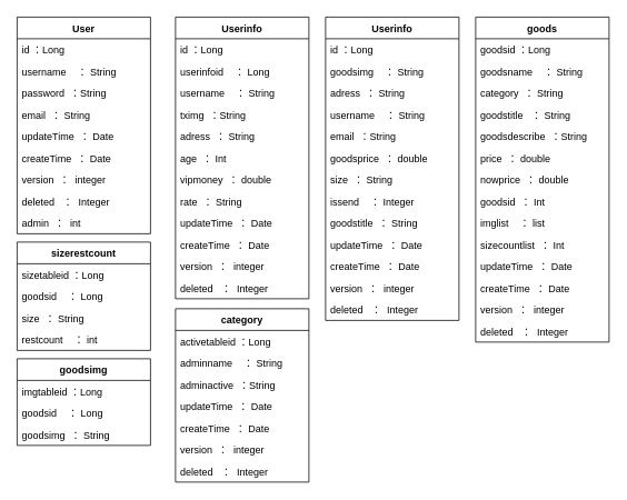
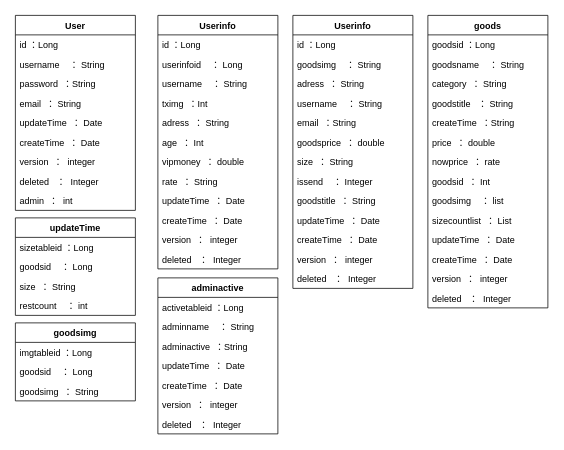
  <mxCell id="0" />
  <mxCell id="1" parent="0" />
  <mxCell id="2" value="User" style="swimlane;fontStyle=1;align=center;verticalAlign=top;childLayout=stackLayout;horizontal=1;startSize=26;horizontalStack=0;resizeParent=1;resizeParentMax=0;resizeLast=0;collapsible=1;marginBottom=0;" vertex="1" parent="1"><mxGeometry x="20" y="20" width="160" height="260" as="geometry" /></mxCell>
  <mxCell id="3" value="id ：Long" style="text;strokeColor=none;fillColor=none;align=left;verticalAlign=top;spacingLeft=4;spacingRight=4;overflow=hidden;rotatable=0;points=[[0,0.5],[1,0.5]];portConstraint=eastwest;" vertex="1" parent="2"><mxGeometry y="26" width="160" height="26" as="geometry" /></mxCell>
  <mxCell id="4" value="username    ： String" style="text;strokeColor=none;fillColor=none;align=left;verticalAlign=top;spacingLeft=4;spacingRight=4;overflow=hidden;rotatable=0;points=[[0,0.5],[1,0.5]];portConstraint=eastwest;" vertex="1" parent="2"><mxGeometry y="52" width="160" height="26" as="geometry" /></mxCell>
  <mxCell id="5" value="password  ：String" style="text;strokeColor=none;fillColor=none;align=left;verticalAlign=top;spacingLeft=4;spacingRight=4;overflow=hidden;rotatable=0;points=[[0,0.5],[1,0.5]];portConstraint=eastwest;" vertex="1" parent="2"><mxGeometry y="78" width="160" height="26" as="geometry" /></mxCell>
  <mxCell id="6" value="email  ： String" style="text;strokeColor=none;fillColor=none;align=left;verticalAlign=top;spacingLeft=4;spacingRight=4;overflow=hidden;rotatable=0;points=[[0,0.5],[1,0.5]];portConstraint=eastwest;" vertex="1" parent="2"><mxGeometry y="104" width="160" height="26" as="geometry" /></mxCell>
  <mxCell id="7" value="updateTime  ： Date" style="text;strokeColor=none;fillColor=none;align=left;verticalAlign=top;spacingLeft=4;spacingRight=4;overflow=hidden;rotatable=0;points=[[0,0.5],[1,0.5]];portConstraint=eastwest;" vertex="1" parent="2"><mxGeometry y="130" width="160" height="26" as="geometry" /></mxCell>
  <mxCell id="8" value="createTime  ： Date" style="text;strokeColor=none;fillColor=none;align=left;verticalAlign=top;spacingLeft=4;spacingRight=4;overflow=hidden;rotatable=0;points=[[0,0.5],[1,0.5]];portConstraint=eastwest;" vertex="1" parent="2"><mxGeometry y="156" width="160" height="26" as="geometry" /></mxCell>
  <mxCell id="9" value="version  ：  integer" style="text;strokeColor=none;fillColor=none;align=left;verticalAlign=top;spacingLeft=4;spacingRight=4;overflow=hidden;rotatable=0;points=[[0,0.5],[1,0.5]];portConstraint=eastwest;" vertex="1" parent="2"><mxGeometry y="182" width="160" height="26" as="geometry" /></mxCell>
  <mxCell id="10" value="deleted   ：  Integer" style="text;strokeColor=none;fillColor=none;align=left;verticalAlign=top;spacingLeft=4;spacingRight=4;overflow=hidden;rotatable=0;points=[[0,0.5],[1,0.5]];portConstraint=eastwest;" vertex="1" parent="2"><mxGeometry y="208" width="160" height="26" as="geometry" /></mxCell>
  <mxCell id="11" value="admin  ：  int" style="text;strokeColor=none;fillColor=none;align=left;verticalAlign=top;spacingLeft=4;spacingRight=4;overflow=hidden;rotatable=0;points=[[0,0.5],[1,0.5]];portConstraint=eastwest;" vertex="1" parent="2"><mxGeometry y="234" width="160" height="26" as="geometry" /></mxCell>
  <mxCell id="12" value="Userinfo" style="swimlane;fontStyle=1;align=center;verticalAlign=top;childLayout=stackLayout;horizontal=1;startSize=26;horizontalStack=0;resizeParent=1;resizeParentMax=0;resizeLast=0;collapsible=1;marginBottom=0;" vertex="1" parent="1"><mxGeometry x="210" y="20" width="160" height="338" as="geometry" /></mxCell>
  <mxCell id="13" value="id ：Long" style="text;strokeColor=none;fillColor=none;align=left;verticalAlign=top;spacingLeft=4;spacingRight=4;overflow=hidden;rotatable=0;points=[[0,0.5],[1,0.5]];portConstraint=eastwest;" vertex="1" parent="12"><mxGeometry y="26" width="160" height="26" as="geometry" /></mxCell>
  <mxCell id="14" value="userinfoid    ： Long" style="text;strokeColor=none;fillColor=none;align=left;verticalAlign=top;spacingLeft=4;spacingRight=4;overflow=hidden;rotatable=0;points=[[0,0.5],[1,0.5]];portConstraint=eastwest;" vertex="1" parent="12"><mxGeometry y="52" width="160" height="26" as="geometry" /></mxCell>
  <mxCell id="15" value="username    ： String" style="text;strokeColor=none;fillColor=none;align=left;verticalAlign=top;spacingLeft=4;spacingRight=4;overflow=hidden;rotatable=0;points=[[0,0.5],[1,0.5]];portConstraint=eastwest;" vertex="1" parent="12"><mxGeometry y="78" width="160" height="26" as="geometry" /></mxCell>
- <mxCell id="16" value="tximg  ：String" style="text;strokeColor=none;fillColor=none;align=left;verticalAlign=top;spacingLeft=4;spacingRight=4;overflow=hidden;rotatable=0;points=[[0,0.5],[1,0.5]];portConstraint=eastwest;" vertex="1" parent="12"><mxGeometry y="104" width="160" height="26" as="geometry" /></mxCell>
+ <mxCell id="16" value="tximg  ：Int" style="text;strokeColor=none;fillColor=none;align=left;verticalAlign=top;spacingLeft=4;spacingRight=4;overflow=hidden;rotatable=0;points=[[0,0.5],[1,0.5]];portConstraint=eastwest;" vertex="1" parent="12"><mxGeometry y="104" width="160" height="26" as="geometry" /></mxCell>
  <mxCell id="17" value="adress  ： String" style="text;strokeColor=none;fillColor=none;align=left;verticalAlign=top;spacingLeft=4;spacingRight=4;overflow=hidden;rotatable=0;points=[[0,0.5],[1,0.5]];portConstraint=eastwest;" vertex="1" parent="12"><mxGeometry y="130" width="160" height="26" as="geometry" /></mxCell>
  <mxCell id="18" value="age  ： Int" style="text;strokeColor=none;fillColor=none;align=left;verticalAlign=top;spacingLeft=4;spacingRight=4;overflow=hidden;rotatable=0;points=[[0,0.5],[1,0.5]];portConstraint=eastwest;" vertex="1" parent="12"><mxGeometry y="156" width="160" height="26" as="geometry" /></mxCell>
  <mxCell id="19" value="vipmoney  ： double" style="text;strokeColor=none;fillColor=none;align=left;verticalAlign=top;spacingLeft=4;spacingRight=4;overflow=hidden;rotatable=0;points=[[0,0.5],[1,0.5]];portConstraint=eastwest;" vertex="1" parent="12"><mxGeometry y="182" width="160" height="26" as="geometry" /></mxCell>
  <mxCell id="20" value="rate  ： String" style="text;strokeColor=none;fillColor=none;align=left;verticalAlign=top;spacingLeft=4;spacingRight=4;overflow=hidden;rotatable=0;points=[[0,0.5],[1,0.5]];portConstraint=eastwest;" vertex="1" parent="12"><mxGeometry y="208" width="160" height="26" as="geometry" /></mxCell>
  <mxCell id="21" value="updateTime  ： Date" style="text;strokeColor=none;fillColor=none;align=left;verticalAlign=top;spacingLeft=4;spacingRight=4;overflow=hidden;rotatable=0;points=[[0,0.5],[1,0.5]];portConstraint=eastwest;" vertex="1" parent="12"><mxGeometry y="234" width="160" height="26" as="geometry" /></mxCell>
  <mxCell id="22" value="createTime  ： Date" style="text;strokeColor=none;fillColor=none;align=left;verticalAlign=top;spacingLeft=4;spacingRight=4;overflow=hidden;rotatable=0;points=[[0,0.5],[1,0.5]];portConstraint=eastwest;" vertex="1" parent="12"><mxGeometry y="260" width="160" height="26" as="geometry" /></mxCell>
  <mxCell id="23" value="version  ：  integer" style="text;strokeColor=none;fillColor=none;align=left;verticalAlign=top;spacingLeft=4;spacingRight=4;overflow=hidden;rotatable=0;points=[[0,0.5],[1,0.5]];portConstraint=eastwest;" vertex="1" parent="12"><mxGeometry y="286" width="160" height="26" as="geometry" /></mxCell>
  <mxCell id="24" value="deleted   ：  Integer" style="text;strokeColor=none;fillColor=none;align=left;verticalAlign=top;spacingLeft=4;spacingRight=4;overflow=hidden;rotatable=0;points=[[0,0.5],[1,0.5]];portConstraint=eastwest;" vertex="1" parent="12"><mxGeometry y="312" width="160" height="26" as="geometry" /></mxCell>
  <mxCell id="25" value="Userinfo" style="swimlane;fontStyle=1;align=center;verticalAlign=top;childLayout=stackLayout;horizontal=1;startSize=26;horizontalStack=0;resizeParent=1;resizeParentMax=0;resizeLast=0;collapsible=1;marginBottom=0;" vertex="1" parent="1"><mxGeometry x="390" y="20" width="160" height="364" as="geometry" /></mxCell>
  <mxCell id="26" value="id ：Long" style="text;strokeColor=none;fillColor=none;align=left;verticalAlign=top;spacingLeft=4;spacingRight=4;overflow=hidden;rotatable=0;points=[[0,0.5],[1,0.5]];portConstraint=eastwest;" vertex="1" parent="25"><mxGeometry y="26" width="160" height="26" as="geometry" /></mxCell>
  <mxCell id="27" value="goodsimg    ： String" style="text;strokeColor=none;fillColor=none;align=left;verticalAlign=top;spacingLeft=4;spacingRight=4;overflow=hidden;rotatable=0;points=[[0,0.5],[1,0.5]];portConstraint=eastwest;" vertex="1" parent="25"><mxGeometry y="52" width="160" height="26" as="geometry" /></mxCell>
  <mxCell id="28" value="adress  ： String" style="text;strokeColor=none;fillColor=none;align=left;verticalAlign=top;spacingLeft=4;spacingRight=4;overflow=hidden;rotatable=0;points=[[0,0.5],[1,0.5]];portConstraint=eastwest;" vertex="1" parent="25"><mxGeometry y="78" width="160" height="26" as="geometry" /></mxCell>
  <mxCell id="29" value="username    ： String" style="text;strokeColor=none;fillColor=none;align=left;verticalAlign=top;spacingLeft=4;spacingRight=4;overflow=hidden;rotatable=0;points=[[0,0.5],[1,0.5]];portConstraint=eastwest;" vertex="1" parent="25"><mxGeometry y="104" width="160" height="26" as="geometry" /></mxCell>
  <mxCell id="30" value="email  ：String" style="text;strokeColor=none;fillColor=none;align=left;verticalAlign=top;spacingLeft=4;spacingRight=4;overflow=hidden;rotatable=0;points=[[0,0.5],[1,0.5]];portConstraint=eastwest;" vertex="1" parent="25"><mxGeometry y="130" width="160" height="26" as="geometry" /></mxCell>
  <mxCell id="31" value="goodsprice  ： double" style="text;strokeColor=none;fillColor=none;align=left;verticalAlign=top;spacingLeft=4;spacingRight=4;overflow=hidden;rotatable=0;points=[[0,0.5],[1,0.5]];portConstraint=eastwest;" vertex="1" parent="25"><mxGeometry y="156" width="160" height="26" as="geometry" /></mxCell>
  <mxCell id="32" value="size  ： String" style="text;strokeColor=none;fillColor=none;align=left;verticalAlign=top;spacingLeft=4;spacingRight=4;overflow=hidden;rotatable=0;points=[[0,0.5],[1,0.5]];portConstraint=eastwest;" vertex="1" parent="25"><mxGeometry y="182" width="160" height="26" as="geometry" /></mxCell>
  <mxCell id="33" value="issend    ： Integer" style="text;strokeColor=none;fillColor=none;align=left;verticalAlign=top;spacingLeft=4;spacingRight=4;overflow=hidden;rotatable=0;points=[[0,0.5],[1,0.5]];portConstraint=eastwest;" vertex="1" parent="25"><mxGeometry y="208" width="160" height="26" as="geometry" /></mxCell>
  <mxCell id="34" value="goodstitle  ： String" style="text;strokeColor=none;fillColor=none;align=left;verticalAlign=top;spacingLeft=4;spacingRight=4;overflow=hidden;rotatable=0;points=[[0,0.5],[1,0.5]];portConstraint=eastwest;" vertex="1" parent="25"><mxGeometry y="234" width="160" height="26" as="geometry" /></mxCell>
  <mxCell id="35" value="updateTime  ： Date" style="text;strokeColor=none;fillColor=none;align=left;verticalAlign=top;spacingLeft=4;spacingRight=4;overflow=hidden;rotatable=0;points=[[0,0.5],[1,0.5]];portConstraint=eastwest;" vertex="1" parent="25"><mxGeometry y="260" width="160" height="26" as="geometry" /></mxCell>
  <mxCell id="36" value="createTime  ： Date" style="text;strokeColor=none;fillColor=none;align=left;verticalAlign=top;spacingLeft=4;spacingRight=4;overflow=hidden;rotatable=0;points=[[0,0.5],[1,0.5]];portConstraint=eastwest;" vertex="1" parent="25"><mxGeometry y="286" width="160" height="26" as="geometry" /></mxCell>
  <mxCell id="37" value="version  ：  integer" style="text;strokeColor=none;fillColor=none;align=left;verticalAlign=top;spacingLeft=4;spacingRight=4;overflow=hidden;rotatable=0;points=[[0,0.5],[1,0.5]];portConstraint=eastwest;" vertex="1" parent="25"><mxGeometry y="312" width="160" height="26" as="geometry" /></mxCell>
  <mxCell id="38" value="deleted   ：  Integer" style="text;strokeColor=none;fillColor=none;align=left;verticalAlign=top;spacingLeft=4;spacingRight=4;overflow=hidden;rotatable=0;points=[[0,0.5],[1,0.5]];portConstraint=eastwest;" vertex="1" parent="25"><mxGeometry y="338" width="160" height="26" as="geometry" /></mxCell>
- <mxCell id="39" value="sizerestcount" style="swimlane;fontStyle=1;align=center;verticalAlign=top;childLayout=stackLayout;horizontal=1;startSize=26;horizontalStack=0;resizeParent=1;resizeParentMax=0;resizeLast=0;collapsible=1;marginBottom=0;" vertex="1" parent="1"><mxGeometry x="20" y="290" width="160" height="130" as="geometry" /></mxCell>
+ <mxCell id="39" value="updateTime" style="swimlane;fontStyle=1;align=center;verticalAlign=top;childLayout=stackLayout;horizontal=1;startSize=26;horizontalStack=0;resizeParent=1;resizeParentMax=0;resizeLast=0;collapsible=1;marginBottom=0;" vertex="1" parent="1"><mxGeometry x="20" y="290" width="160" height="130" as="geometry" /></mxCell>
  <mxCell id="40" value="sizetableid ：Long" style="text;strokeColor=none;fillColor=none;align=left;verticalAlign=top;spacingLeft=4;spacingRight=4;overflow=hidden;rotatable=0;points=[[0,0.5],[1,0.5]];portConstraint=eastwest;" vertex="1" parent="39"><mxGeometry y="26" width="160" height="26" as="geometry" /></mxCell>
  <mxCell id="41" value="goodsid    ： Long" style="text;strokeColor=none;fillColor=none;align=left;verticalAlign=top;spacingLeft=4;spacingRight=4;overflow=hidden;rotatable=0;points=[[0,0.5],[1,0.5]];portConstraint=eastwest;" vertex="1" parent="39"><mxGeometry y="52" width="160" height="26" as="geometry" /></mxCell>
  <mxCell id="42" value="size  ： String" style="text;strokeColor=none;fillColor=none;align=left;verticalAlign=top;spacingLeft=4;spacingRight=4;overflow=hidden;rotatable=0;points=[[0,0.5],[1,0.5]];portConstraint=eastwest;" vertex="1" parent="39"><mxGeometry y="78" width="160" height="26" as="geometry" /></mxCell>
  <mxCell id="43" value="restcount    ： int" style="text;strokeColor=none;fillColor=none;align=left;verticalAlign=top;spacingLeft=4;spacingRight=4;overflow=hidden;rotatable=0;points=[[0,0.5],[1,0.5]];portConstraint=eastwest;" vertex="1" parent="39"><mxGeometry y="104" width="160" height="26" as="geometry" /></mxCell>
  <mxCell id="44" value="goodsimg" style="swimlane;fontStyle=1;align=center;verticalAlign=top;childLayout=stackLayout;horizontal=1;startSize=26;horizontalStack=0;resizeParent=1;resizeParentMax=0;resizeLast=0;collapsible=1;marginBottom=0;" vertex="1" parent="1"><mxGeometry x="20" y="430" width="160" height="104" as="geometry" /></mxCell>
  <mxCell id="45" value="imgtableid ：Long" style="text;strokeColor=none;fillColor=none;align=left;verticalAlign=top;spacingLeft=4;spacingRight=4;overflow=hidden;rotatable=0;points=[[0,0.5],[1,0.5]];portConstraint=eastwest;" vertex="1" parent="44"><mxGeometry y="26" width="160" height="26" as="geometry" /></mxCell>
  <mxCell id="46" value="goodsid    ： Long" style="text;strokeColor=none;fillColor=none;align=left;verticalAlign=top;spacingLeft=4;spacingRight=4;overflow=hidden;rotatable=0;points=[[0,0.5],[1,0.5]];portConstraint=eastwest;" vertex="1" parent="44"><mxGeometry y="52" width="160" height="26" as="geometry" /></mxCell>
  <mxCell id="47" value="goodsimg  ： String" style="text;strokeColor=none;fillColor=none;align=left;verticalAlign=top;spacingLeft=4;spacingRight=4;overflow=hidden;rotatable=0;points=[[0,0.5],[1,0.5]];portConstraint=eastwest;" vertex="1" parent="44"><mxGeometry y="78" width="160" height="26" as="geometry" /></mxCell>
- <mxCell id="48" value="category" style="swimlane;fontStyle=1;align=center;verticalAlign=top;childLayout=stackLayout;horizontal=1;startSize=26;horizontalStack=0;resizeParent=1;resizeParentMax=0;resizeLast=0;collapsible=1;marginBottom=0;" vertex="1" parent="1"><mxGeometry x="210" y="370" width="160" height="208" as="geometry" /></mxCell>
+ <mxCell id="48" value="adminactive" style="swimlane;fontStyle=1;align=center;verticalAlign=top;childLayout=stackLayout;horizontal=1;startSize=26;horizontalStack=0;resizeParent=1;resizeParentMax=0;resizeLast=0;collapsible=1;marginBottom=0;" vertex="1" parent="1"><mxGeometry x="210" y="370" width="160" height="208" as="geometry" /></mxCell>
  <mxCell id="49" value="activetableid ：Long" style="text;strokeColor=none;fillColor=none;align=left;verticalAlign=top;spacingLeft=4;spacingRight=4;overflow=hidden;rotatable=0;points=[[0,0.5],[1,0.5]];portConstraint=eastwest;" vertex="1" parent="48"><mxGeometry y="26" width="160" height="26" as="geometry" /></mxCell>
  <mxCell id="50" value="adminname    ： String" style="text;strokeColor=none;fillColor=none;align=left;verticalAlign=top;spacingLeft=4;spacingRight=4;overflow=hidden;rotatable=0;points=[[0,0.5],[1,0.5]];portConstraint=eastwest;" vertex="1" parent="48"><mxGeometry y="52" width="160" height="26" as="geometry" /></mxCell>
  <mxCell id="51" value="adminactive  ：String" style="text;strokeColor=none;fillColor=none;align=left;verticalAlign=top;spacingLeft=4;spacingRight=4;overflow=hidden;rotatable=0;points=[[0,0.5],[1,0.5]];portConstraint=eastwest;" vertex="1" parent="48"><mxGeometry y="78" width="160" height="26" as="geometry" /></mxCell>
  <mxCell id="52" value="updateTime  ： Date" style="text;strokeColor=none;fillColor=none;align=left;verticalAlign=top;spacingLeft=4;spacingRight=4;overflow=hidden;rotatable=0;points=[[0,0.5],[1,0.5]];portConstraint=eastwest;" vertex="1" parent="48"><mxGeometry y="104" width="160" height="26" as="geometry" /></mxCell>
  <mxCell id="53" value="createTime  ： Date" style="text;strokeColor=none;fillColor=none;align=left;verticalAlign=top;spacingLeft=4;spacingRight=4;overflow=hidden;rotatable=0;points=[[0,0.5],[1,0.5]];portConstraint=eastwest;" vertex="1" parent="48"><mxGeometry y="130" width="160" height="26" as="geometry" /></mxCell>
  <mxCell id="54" value="version  ：  integer" style="text;strokeColor=none;fillColor=none;align=left;verticalAlign=top;spacingLeft=4;spacingRight=4;overflow=hidden;rotatable=0;points=[[0,0.5],[1,0.5]];portConstraint=eastwest;" vertex="1" parent="48"><mxGeometry y="156" width="160" height="26" as="geometry" /></mxCell>
  <mxCell id="55" value="deleted   ：  Integer" style="text;strokeColor=none;fillColor=none;align=left;verticalAlign=top;spacingLeft=4;spacingRight=4;overflow=hidden;rotatable=0;points=[[0,0.5],[1,0.5]];portConstraint=eastwest;" vertex="1" parent="48"><mxGeometry y="182" width="160" height="26" as="geometry" /></mxCell>
  <mxCell id="56" value="goods" style="swimlane;fontStyle=1;align=center;verticalAlign=top;childLayout=stackLayout;horizontal=1;startSize=26;horizontalStack=0;resizeParent=1;resizeParentMax=0;resizeLast=0;collapsible=1;marginBottom=0;" vertex="1" parent="1"><mxGeometry x="570" y="20" width="160" height="390" as="geometry" /></mxCell>
  <mxCell id="57" value="goodsid ：Long" style="text;strokeColor=none;fillColor=none;align=left;verticalAlign=top;spacingLeft=4;spacingRight=4;overflow=hidden;rotatable=0;points=[[0,0.5],[1,0.5]];portConstraint=eastwest;" vertex="1" parent="56"><mxGeometry y="26" width="160" height="26" as="geometry" /></mxCell>
  <mxCell id="58" value="goodsname    ： String" style="text;strokeColor=none;fillColor=none;align=left;verticalAlign=top;spacingLeft=4;spacingRight=4;overflow=hidden;rotatable=0;points=[[0,0.5],[1,0.5]];portConstraint=eastwest;" vertex="1" parent="56"><mxGeometry y="52" width="160" height="26" as="geometry" /></mxCell>
  <mxCell id="59" value="category  ： String" style="text;strokeColor=none;fillColor=none;align=left;verticalAlign=top;spacingLeft=4;spacingRight=4;overflow=hidden;rotatable=0;points=[[0,0.5],[1,0.5]];portConstraint=eastwest;" vertex="1" parent="56"><mxGeometry y="78" width="160" height="26" as="geometry" /></mxCell>
  <mxCell id="60" value="goodstitle   ： String" style="text;strokeColor=none;fillColor=none;align=left;verticalAlign=top;spacingLeft=4;spacingRight=4;overflow=hidden;rotatable=0;points=[[0,0.5],[1,0.5]];portConstraint=eastwest;" vertex="1" parent="56"><mxGeometry y="104" width="160" height="26" as="geometry" /></mxCell>
- <mxCell id="61" value="goodsdescribe  ：String" style="text;strokeColor=none;fillColor=none;align=left;verticalAlign=top;spacingLeft=4;spacingRight=4;overflow=hidden;rotatable=0;points=[[0,0.5],[1,0.5]];portConstraint=eastwest;" vertex="1" parent="56"><mxGeometry y="130" width="160" height="26" as="geometry" /></mxCell>
+ <mxCell id="61" value="createTime  ：String" style="text;strokeColor=none;fillColor=none;align=left;verticalAlign=top;spacingLeft=4;spacingRight=4;overflow=hidden;rotatable=0;points=[[0,0.5],[1,0.5]];portConstraint=eastwest;" vertex="1" parent="56"><mxGeometry y="130" width="160" height="26" as="geometry" /></mxCell>
  <mxCell id="62" value="price  ： double" style="text;strokeColor=none;fillColor=none;align=left;verticalAlign=top;spacingLeft=4;spacingRight=4;overflow=hidden;rotatable=0;points=[[0,0.5],[1,0.5]];portConstraint=eastwest;" vertex="1" parent="56"><mxGeometry y="156" width="160" height="26" as="geometry" /></mxCell>
- <mxCell id="63" value="nowprice  ： double" style="text;strokeColor=none;fillColor=none;align=left;verticalAlign=top;spacingLeft=4;spacingRight=4;overflow=hidden;rotatable=0;points=[[0,0.5],[1,0.5]];portConstraint=eastwest;" vertex="1" parent="56"><mxGeometry y="182" width="160" height="26" as="geometry" /></mxCell>
+ <mxCell id="63" value="nowprice  ： rate" style="text;strokeColor=none;fillColor=none;align=left;verticalAlign=top;spacingLeft=4;spacingRight=4;overflow=hidden;rotatable=0;points=[[0,0.5],[1,0.5]];portConstraint=eastwest;" vertex="1" parent="56"><mxGeometry y="182" width="160" height="26" as="geometry" /></mxCell>
  <mxCell id="64" value="goodsid  ： Int" style="text;strokeColor=none;fillColor=none;align=left;verticalAlign=top;spacingLeft=4;spacingRight=4;overflow=hidden;rotatable=0;points=[[0,0.5],[1,0.5]];portConstraint=eastwest;" vertex="1" parent="56"><mxGeometry y="208" width="160" height="26" as="geometry" /></mxCell>
- <mxCell id="65" value="imglist    ： list" style="text;strokeColor=none;fillColor=none;align=left;verticalAlign=top;spacingLeft=4;spacingRight=4;overflow=hidden;rotatable=0;points=[[0,0.5],[1,0.5]];portConstraint=eastwest;" vertex="1" parent="56"><mxGeometry y="234" width="160" height="26" as="geometry" /></mxCell>
- <mxCell id="66" value="sizecountlist  ： Int" style="text;strokeColor=none;fillColor=none;align=left;verticalAlign=top;spacingLeft=4;spacingRight=4;overflow=hidden;rotatable=0;points=[[0,0.5],[1,0.5]];portConstraint=eastwest;" vertex="1" parent="56"><mxGeometry y="260" width="160" height="26" as="geometry" /></mxCell>
+ <mxCell id="65" value="goodsimg    ： list" style="text;strokeColor=none;fillColor=none;align=left;verticalAlign=top;spacingLeft=4;spacingRight=4;overflow=hidden;rotatable=0;points=[[0,0.5],[1,0.5]];portConstraint=eastwest;" vertex="1" parent="56"><mxGeometry y="234" width="160" height="26" as="geometry" /></mxCell>
+ <mxCell id="66" value="sizecountlist  ： List" style="text;strokeColor=none;fillColor=none;align=left;verticalAlign=top;spacingLeft=4;spacingRight=4;overflow=hidden;rotatable=0;points=[[0,0.5],[1,0.5]];portConstraint=eastwest;" vertex="1" parent="56"><mxGeometry y="260" width="160" height="26" as="geometry" /></mxCell>
  <mxCell id="67" value="updateTime  ： Date" style="text;strokeColor=none;fillColor=none;align=left;verticalAlign=top;spacingLeft=4;spacingRight=4;overflow=hidden;rotatable=0;points=[[0,0.5],[1,0.5]];portConstraint=eastwest;" vertex="1" parent="56"><mxGeometry y="286" width="160" height="26" as="geometry" /></mxCell>
  <mxCell id="68" value="createTime  ： Date" style="text;strokeColor=none;fillColor=none;align=left;verticalAlign=top;spacingLeft=4;spacingRight=4;overflow=hidden;rotatable=0;points=[[0,0.5],[1,0.5]];portConstraint=eastwest;" vertex="1" parent="56"><mxGeometry y="312" width="160" height="26" as="geometry" /></mxCell>
  <mxCell id="69" value="version  ：  integer" style="text;strokeColor=none;fillColor=none;align=left;verticalAlign=top;spacingLeft=4;spacingRight=4;overflow=hidden;rotatable=0;points=[[0,0.5],[1,0.5]];portConstraint=eastwest;" vertex="1" parent="56"><mxGeometry y="338" width="160" height="26" as="geometry" /></mxCell>
  <mxCell id="70" value="deleted   ：  Integer" style="text;strokeColor=none;fillColor=none;align=left;verticalAlign=top;spacingLeft=4;spacingRight=4;overflow=hidden;rotatable=0;points=[[0,0.5],[1,0.5]];portConstraint=eastwest;" vertex="1" parent="56"><mxGeometry y="364" width="160" height="26" as="geometry" /></mxCell>
